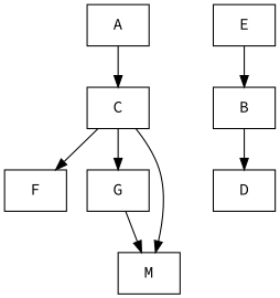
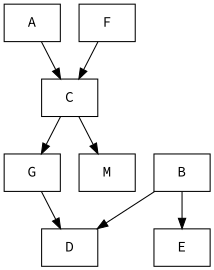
  digraph {
    fontname="Source Code Pro"
    node [fontname="Source Code Pro" shape=rectangle]
    edge [fontname="Source Code Pro"]
    n1 [label=A]
    n2 [label=C]
    n3 [label=B]
    n4 [label=D]
    n5 [label=E]
    n6 [label=F]
    n7 [label=G]
    M
    n1 -> n2
-   n2 -> n6
+   n6 -> n2
    n2 -> n7
    n2 -> M
    n3 -> n4
-   n5 -> n3
-   n7 -> M
+   n3 -> n5
+   n7 -> n4
  }
